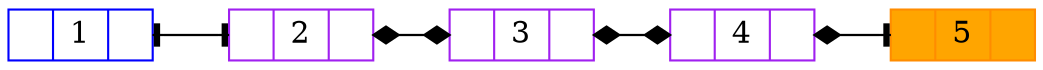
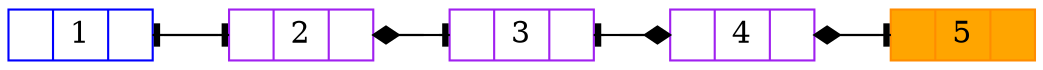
  digraph {
    rankdir=LR
    node [color=purple fillcolor=white shape=record style=filled]
    edge [arrowhead=diamond headport=f1 tailport=f2]
    n1 [color=blue height=.1 label="{<f1>| 1|<f2>}"]
    n2 [height=.1 label="{<f1>| 2|<f2>}"]
    n3 [height=.1 label="{<f1>| 3|<f2>}"]
    n4 [height=.1 label="{<f1>| 4|<f2>}"]
    n5 [color=darkorange fillcolor=orange height=.1 label="{<f1>| 5|<f2>}"]
    n1 -> n2 [arrowhead=tee]
    n2 -> n1 [arrowhead=tee headport=f2 tailport=f1]
-   n2 -> n3
+   n2 -> n3 [arrowhead=tee]
    n3 -> n2 [headport=f2 tailport=f1]
    n3 -> n4
-   n4 -> n3 [headport=f2 tailport=f1]
+   n4 -> n3 [arrowhead=tee headport=f2 tailport=f1]
    n4 -> n5 [arrowhead=tee]
    n5 -> n4 [headport=f2 tailport=f1]
  }
